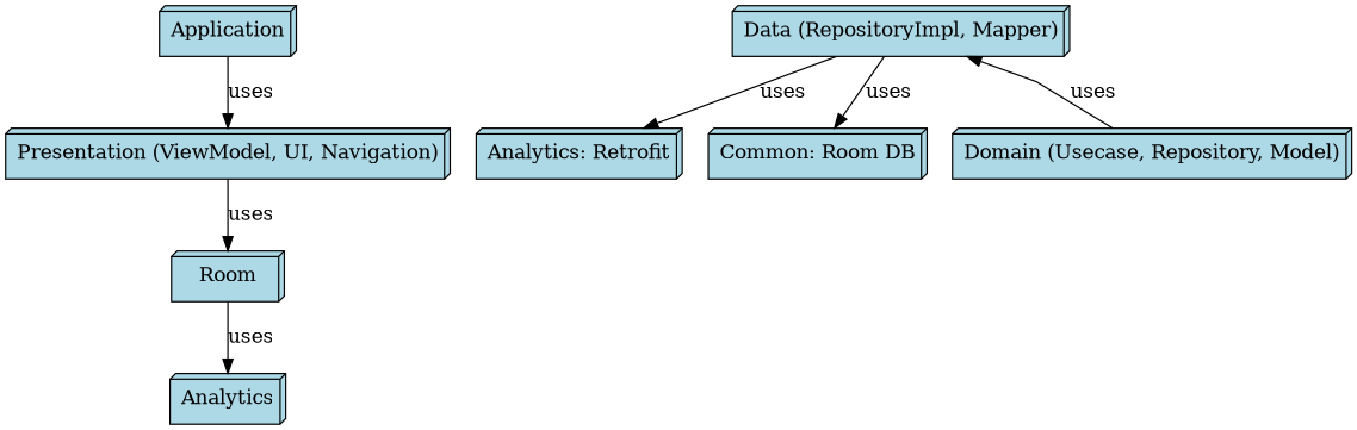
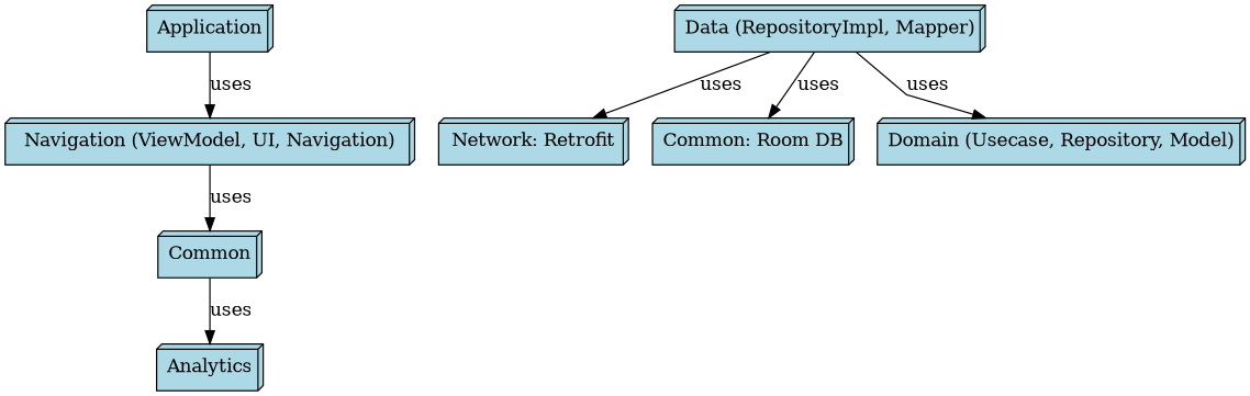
  digraph {
    splines=polyline
    node [fillcolor=lightblue shape=box3d style=filled]
    n1 [label=Analytics]
-   n2 [label=Room]
-   n3 [label="Analytics: Retrofit"]
+   n2 [label=Common]
+   n3 [label="Network: Retrofit"]
    n4 [label="Common: Room DB"]
    n5 [label="Data (RepositoryImpl, Mapper)"]
    n6 [label="Domain (Usecase, Repository, Model)"]
-   n7 [label="Presentation (ViewModel, UI, Navigation)"]
+   n7 [label="Navigation (ViewModel, UI, Navigation)"]
    n8 [label=Application]
    n2 -> n1 [label=uses]
    n5 -> n3 [label=uses]
    n5 -> n4 [label=uses]
-   n6 -> n5 [label=uses]
+   n5 -> n6 [label=uses]
    n7 -> n2 [label=uses]
    n8 -> n7 [label=uses]
  }
